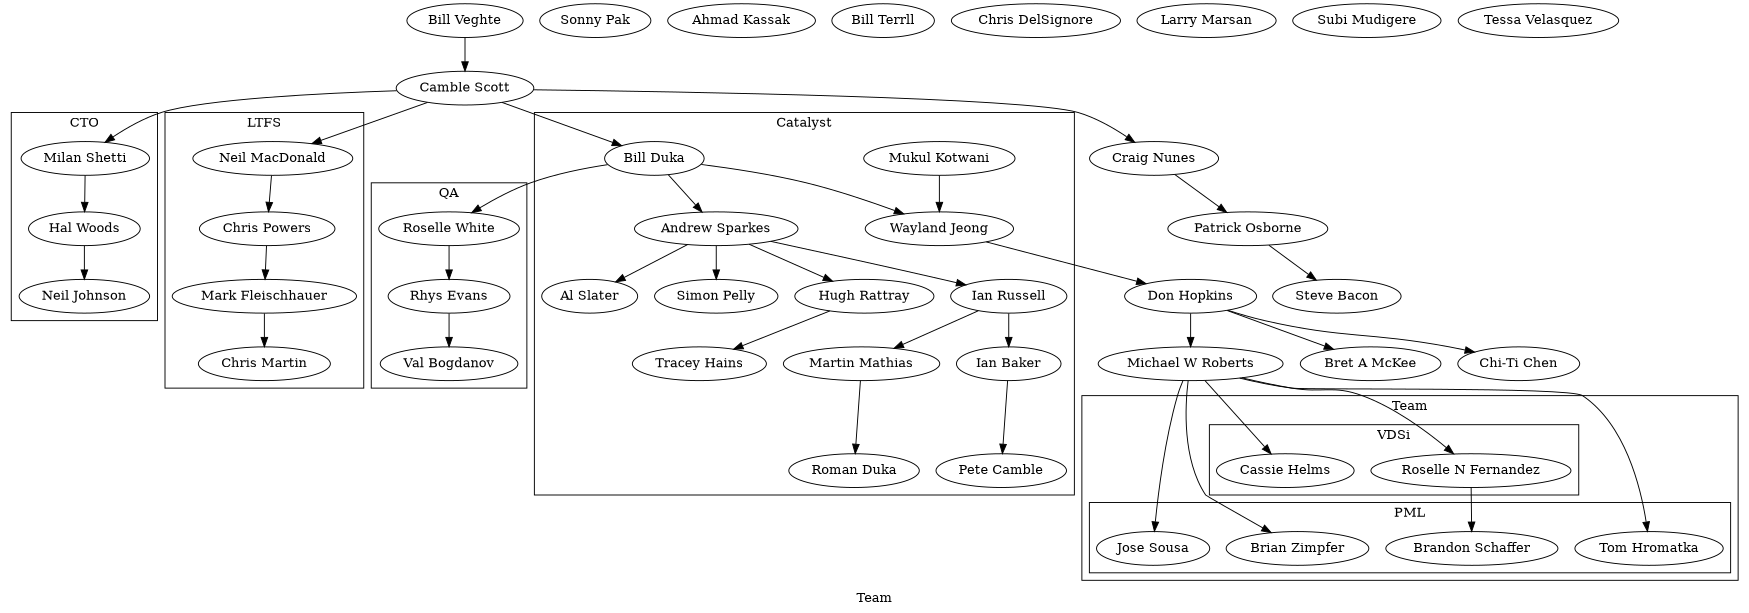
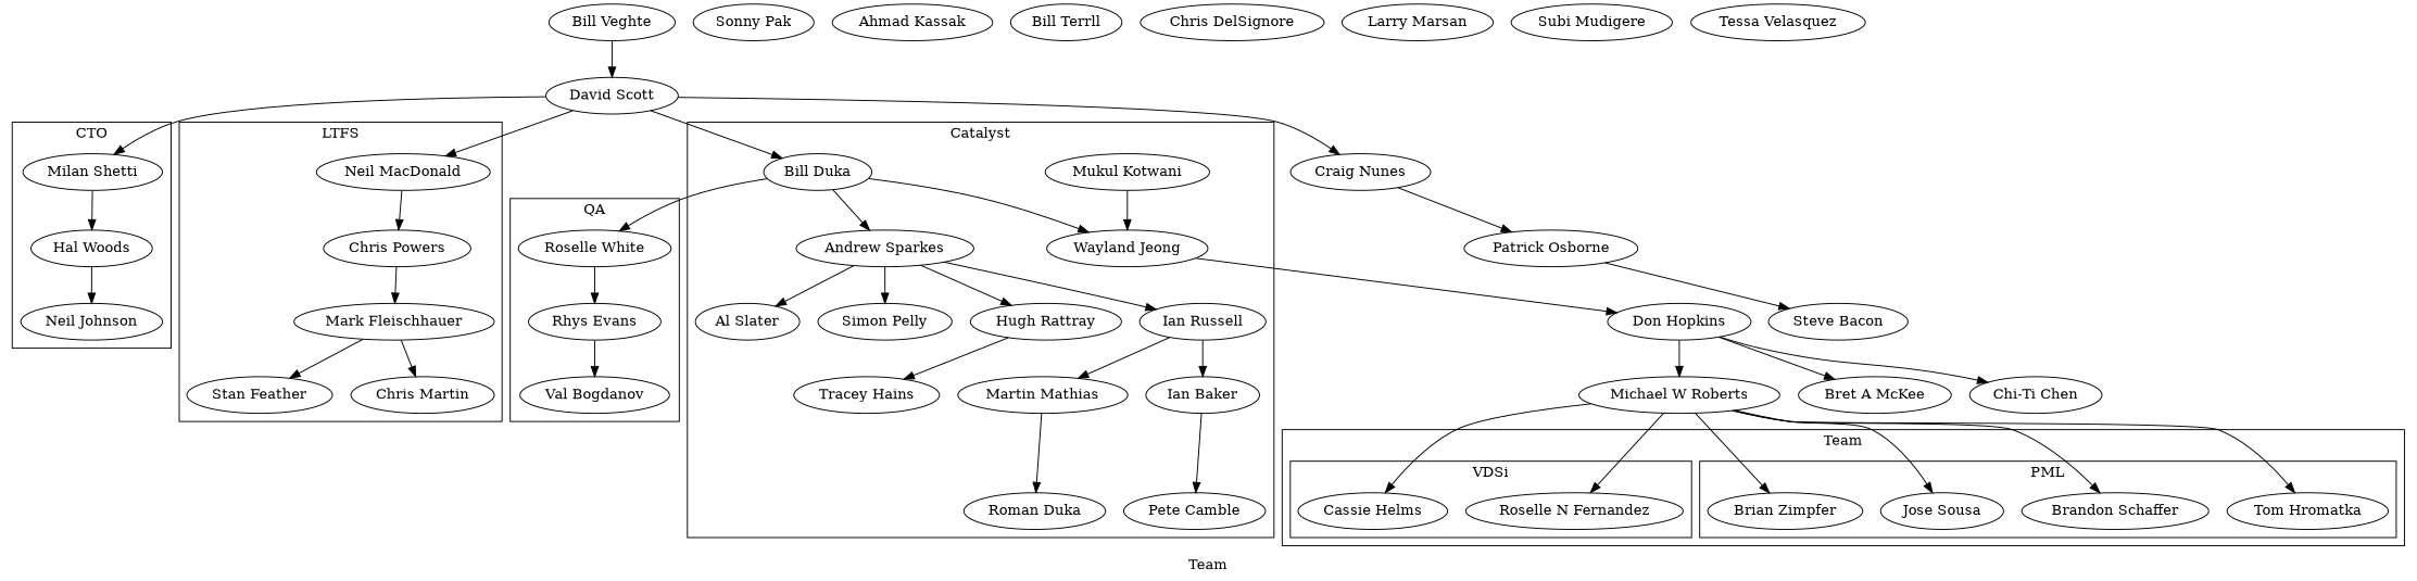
  digraph {
    label=Team
    n1 [label="Milan Shetti"]
    n2 [label="Hal Woods"]
    n3 [label="Neil Johnson"]
    n4 [label="Neil MacDonald"]
    n5 [label="Chris Powers"]
    n6 [label="Mark Fleischhauer"]
+   n7 [label="Stan Feather"]
    n8 [label="Chris Martin"]
    n9 [label="Roselle White"]
    n10 [label="Rhys Evans"]
    n11 [label="Val Bogdanov"]
    n12 [label="Bill Duka"]
    n13 [label="Andrew Sparkes"]
    n14 [label="Wayland Jeong"]
    n15 [label="Mukul Kotwani"]
    n16 [label="Al Slater"]
    n17 [label="Simon Pelly"]
    n18 [label="Hugh Rattray"]
    n19 [label="Ian Russell"]
    n20 [label="Tracey Hains"]
    n21 [label="Ian Baker"]
    n22 [label="Martin Mathias"]
    n23 [label="Pete Camble"]
    n24 [label="Roman Duka"]
    n25 [label="Bill Veghte"]
-   n26 [label="Camble Scott"]
+   n26 [label="David Scott"]
    n27 [label="Craig Nunes"]
    n28 [label="Don Hopkins"]
    n29 [label="Michael W Roberts"]
    n30 [label="Patrick Osborne"]
    n31 [label="Steve Bacon"]
    n32 [label="Tom Hromatka"]
    n33 [label="Brandon Schaffer"]
    n34 [label="Jose Sousa"]
    n35 [label="Brian Zimpfer"]
    n36 [label="Roselle N Fernandez"]
    n37 [label="Cassie Helms"]
    n38 [label="Bret A McKee"]
    n39 [label="Chi-Ti Chen"]
    n40 [label="Sonny Pak"]
    n41 [label="Ahmad Kassak"]
    n42 [label="Bill Terrll"]
    n43 [label="Chris DelSignore"]
    n44 [label="Larry Marsan"]
    n45 [label="Subi Mudigere"]
    n46 [label="Tessa Velasquez"]
    subgraph sub_1 {
      label=Managers
      n25
      n26
      n27
      n28
      n29
      n30
      n31
      subgraph cluster_2 {
        label=CTO
        n1
        n2
        n3
      }
      subgraph cluster_3 {
        label=LTFS
        n4
        n5
        n6
+       n7
        n8
      }
      subgraph cluster_4 {
        label=QA
        n9
        n10
        n11
      }
      subgraph cluster_5 {
        label=Catalyst
        n12
        n13
        n14
        n15
        n16
        n17
        n18
        n19
        n20
        n21
        n22
        n23
        n24
      }
    }
    subgraph cluster_6 {
      subgraph cluster_7 {
        label=PML
        n32
        n33
        n34
        n35
      }
      subgraph cluster_8 {
        label=VDSi
        n36
        n37
      }
    }
    n1 -> n2
    n2 -> n3
    n4 -> n5
    n5 -> n6
+   n6 -> n7
    n6 -> n8
    n9 -> n10
    n10 -> n11
    n12 -> n9
    n12 -> n13
    n12 -> n14
    n13 -> n16
    n13 -> n17
    n13 -> n18
    n13 -> n19
    n14 -> n28
    n15 -> n14
    n18 -> n20
    n19 -> n21
    n19 -> n22
    n21 -> n23
    n22 -> n24
    n25 -> n26
    n26 -> n1
    n26 -> n4
    n26 -> n12
    n26 -> n27
    n27 -> n30
    n28 -> n29
    n28 -> n38
    n28 -> n39
    n29 -> n32
-   n36 -> n33
+   n29 -> n33
    n29 -> n34
    n29 -> n35
    n29 -> n36
    n29 -> n37
    n30 -> n31
  }
